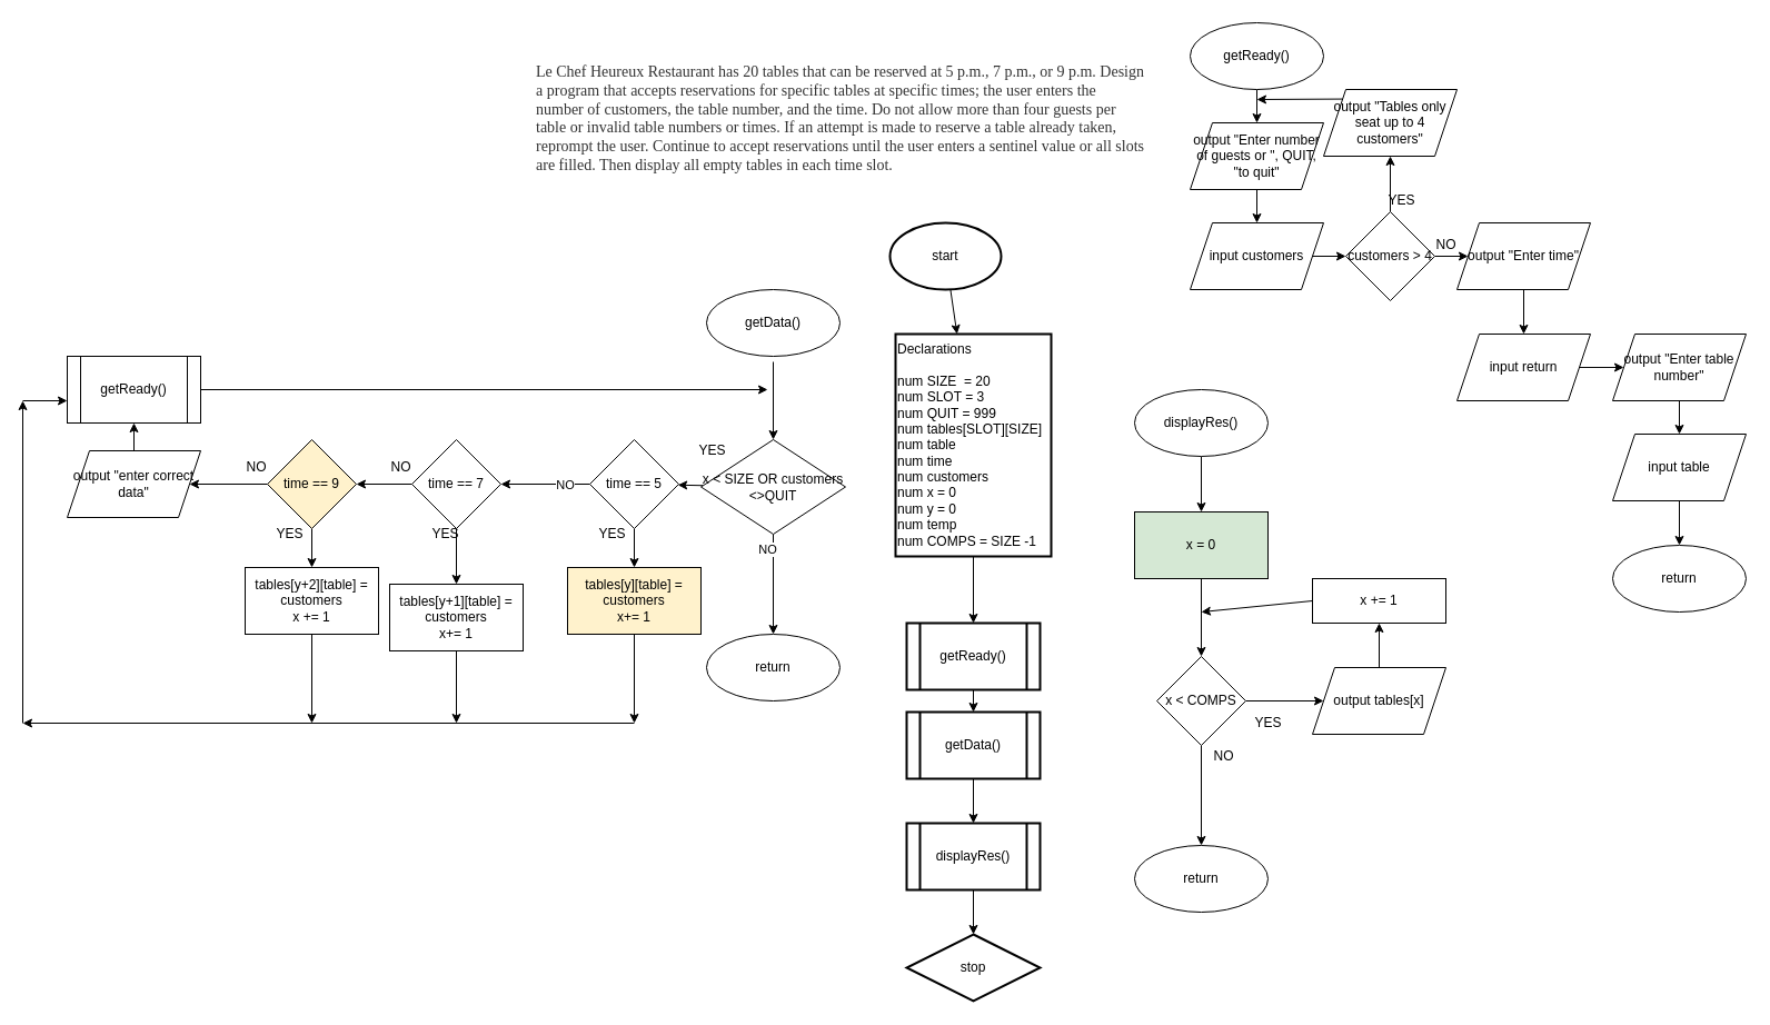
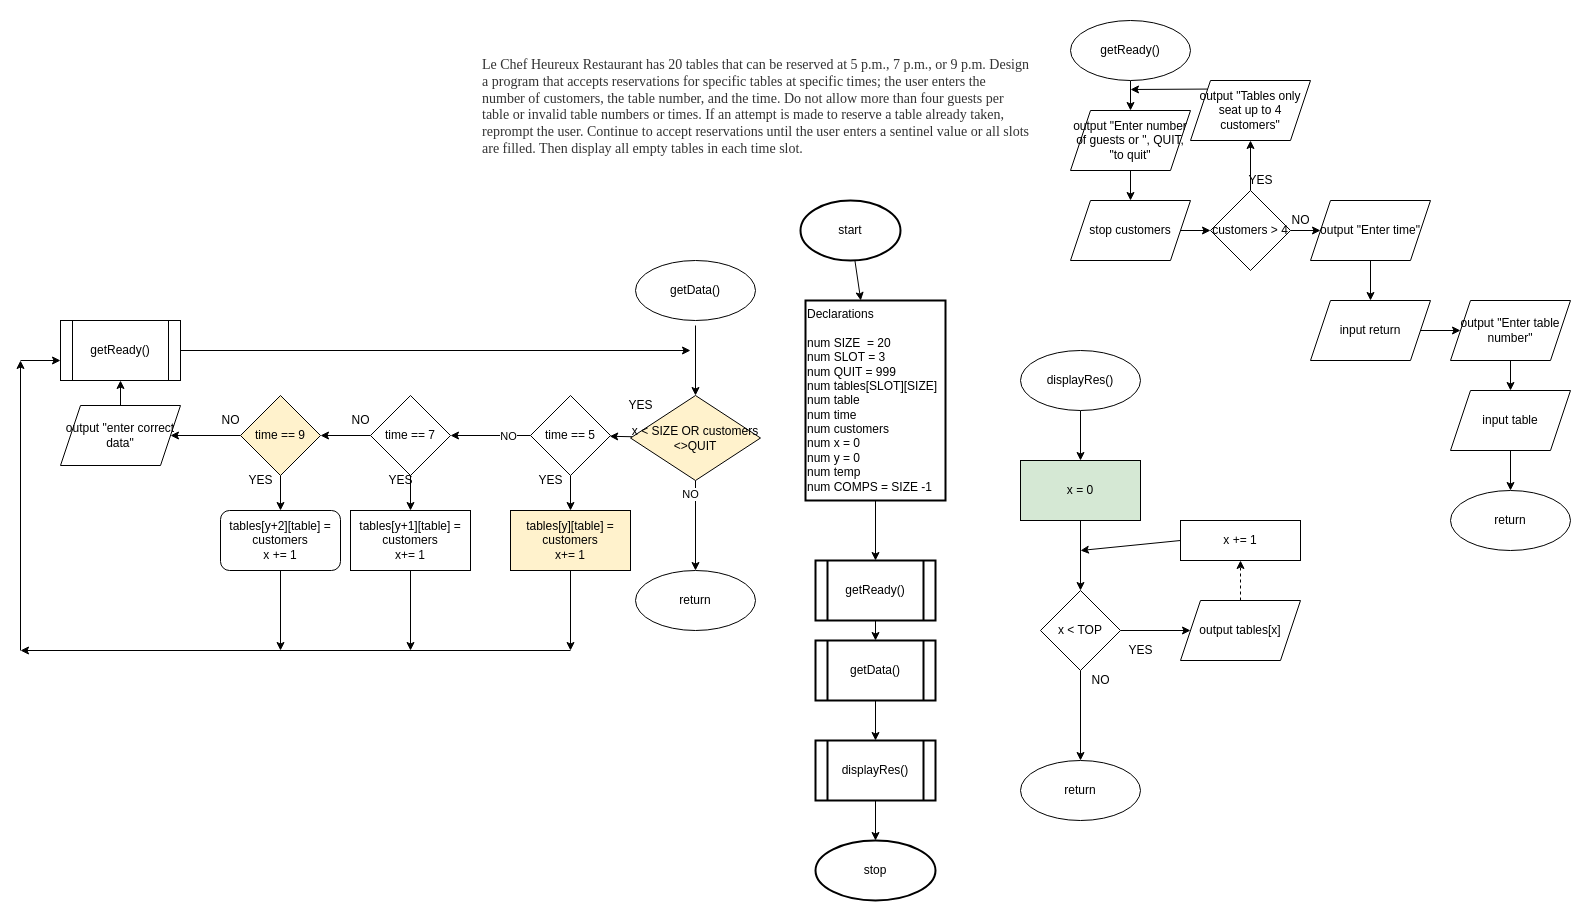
  <mxCell id="0" />
  <mxCell id="1" parent="0" />
  <mxCell id="2" value="&lt;span style=&quot;color: rgb(51, 51, 51); font-family: georgia, times, &amp;quot;times new roman&amp;quot;, serif; font-size: 14px; font-style: normal; font-weight: 400; letter-spacing: normal; text-indent: 0px; text-transform: none; word-spacing: 0px; background-color: rgb(255, 255, 255); display: inline; float: none;&quot;&gt;Le Chef Heureux Restaurant has 20 tables that can be reserved at 5 p.m., 7 p.m., or 9 p.m. Design a program that accepts reservations for specific tables at specific times; the user enters the number of customers, the table number, and the time. Do not allow more than four guests per table or invalid table numbers or times. If an attempt is made to reserve a table already taken, reprompt the user. Continue to accept reservations until the user enters a sentinel value or all slots are filled. Then display all empty tables in each time slot.&lt;/span&gt;" style="text;whiteSpace=wrap;html=1;" vertex="1" parent="1"><mxGeometry x="480" y="50" width="550" height="120" as="geometry" /></mxCell>
  <mxCell id="3" value="" style="edgeStyle=none;html=1;" edge="1" parent="1" source="4" target="6"><mxGeometry relative="1" as="geometry" /></mxCell>
  <mxCell id="4" value="start" style="strokeWidth=2;html=1;shape=mxgraph.flowchart.start_1;whiteSpace=wrap;" vertex="1" parent="1"><mxGeometry x="800" y="200" width="100" height="60" as="geometry" /></mxCell>
  <mxCell id="5" value="" style="edgeStyle=none;html=1;" edge="1" parent="1" source="6" target="8"><mxGeometry relative="1" as="geometry" /></mxCell>
  <mxCell id="6" value="Declarations&lt;br&gt;&lt;br&gt;num SIZE&amp;nbsp; = 20&lt;br&gt;num SLOT = 3&lt;br&gt;num QUIT = 999&lt;br&gt;num tables[SLOT][SIZE]&lt;br&gt;num table&lt;br&gt;num time&lt;br&gt;num customers&lt;br&gt;num x = 0&lt;br&gt;num y = 0&lt;br&gt;num temp&lt;br&gt;num COMPS = SIZE -1" style="whiteSpace=wrap;html=1;strokeWidth=2;align=left;" vertex="1" parent="1"><mxGeometry x="805" y="300" width="140" height="200" as="geometry" /></mxCell>
  <mxCell id="7" value="" style="edgeStyle=none;html=1;" edge="1" parent="1" source="8" target="53"><mxGeometry relative="1" as="geometry" /></mxCell>
  <mxCell id="8" value="getReady()" style="shape=process;whiteSpace=wrap;html=1;backgroundOutline=1;align=center;strokeWidth=2;" vertex="1" parent="1"><mxGeometry x="815" y="560" width="120" height="60" as="geometry" /></mxCell>
  <mxCell id="9" value="" style="edgeStyle=none;html=1;" edge="1" parent="1" source="10" target="11"><mxGeometry relative="1" as="geometry" /></mxCell>
  <mxCell id="10" value="displayRes()" style="shape=process;whiteSpace=wrap;html=1;backgroundOutline=1;align=center;strokeWidth=2;" vertex="1" parent="1"><mxGeometry x="815" y="740" width="120" height="60" as="geometry" /></mxCell>
- <mxCell id="11" value="stop" style="rhombus;whiteSpace=wrap;html=1;strokeWidth=2;" vertex="1" parent="1"><mxGeometry x="815" y="840" width="120" height="60" as="geometry" /></mxCell>
+ <mxCell id="11" value="stop" style="ellipse;whiteSpace=wrap;html=1;strokeWidth=2;" vertex="1" parent="1"><mxGeometry x="815" y="840" width="120" height="60" as="geometry" /></mxCell>
  <mxCell id="12" value="getData()" style="ellipse;whiteSpace=wrap;html=1;" vertex="1" parent="1"><mxGeometry x="635" y="260" width="120" height="60" as="geometry" /></mxCell>
  <mxCell id="13" value="" style="edgeStyle=none;html=1;" edge="1" parent="1" target="17"><mxGeometry relative="1" as="geometry"><mxPoint x="695" y="325" as="sourcePoint" /></mxGeometry></mxCell>
  <mxCell id="14" value="" style="edgeStyle=none;html=1;" edge="1" parent="1" source="17" target="18"><mxGeometry relative="1" as="geometry" /></mxCell>
  <mxCell id="15" value="NO" style="edgeLabel;html=1;align=center;verticalAlign=middle;resizable=0;points=[];" vertex="1" connectable="0" parent="14"><mxGeometry x="-0.711" y="-6" relative="1" as="geometry"><mxPoint as="offset" /></mxGeometry></mxCell>
  <mxCell id="16" value="" style="edgeStyle=none;html=1;" edge="1" parent="1" source="17" target="36"><mxGeometry relative="1" as="geometry" /></mxCell>
- <mxCell id="17" value="x &amp;lt; SIZE OR customers &amp;lt;&amp;gt;QUIT" style="rhombus;whiteSpace=wrap;html=1;" vertex="1" parent="1"><mxGeometry x="630" y="395" width="130" height="85" as="geometry" /></mxCell>
+ <mxCell id="17" value="x &amp;lt; SIZE OR customers &amp;lt;&amp;gt;QUIT" style="rhombus;whiteSpace=wrap;html=1;fillColor=#fff2cc;" vertex="1" parent="1"><mxGeometry x="630" y="395" width="130" height="85" as="geometry" /></mxCell>
  <mxCell id="18" value="return" style="ellipse;whiteSpace=wrap;html=1;" vertex="1" parent="1"><mxGeometry x="635" y="570" width="120" height="60" as="geometry" /></mxCell>
  <mxCell id="19" value="" style="edgeStyle=none;html=1;" edge="1" parent="1" source="20" target="22"><mxGeometry relative="1" as="geometry" /></mxCell>
  <mxCell id="20" value="displayRes()" style="ellipse;whiteSpace=wrap;html=1;" vertex="1" parent="1"><mxGeometry x="1020" y="350" width="120" height="60" as="geometry" /></mxCell>
  <mxCell id="21" value="" style="edgeStyle=none;html=1;" edge="1" parent="1" source="22" target="25"><mxGeometry relative="1" as="geometry" /></mxCell>
  <mxCell id="22" value="x = 0" style="whiteSpace=wrap;html=1;fillColor=#d5e8d4;" vertex="1" parent="1"><mxGeometry x="1020" y="460" width="120" height="60" as="geometry" /></mxCell>
  <mxCell id="23" value="" style="edgeStyle=none;html=1;" edge="1" parent="1" source="25" target="26"><mxGeometry relative="1" as="geometry" /></mxCell>
  <mxCell id="24" value="" style="edgeStyle=none;html=1;" edge="1" parent="1" source="25" target="29"><mxGeometry relative="1" as="geometry" /></mxCell>
- <mxCell id="25" value="x &amp;lt; COMPS" style="rhombus;whiteSpace=wrap;html=1;" vertex="1" parent="1"><mxGeometry x="1040" y="590" width="80" height="80" as="geometry" /></mxCell>
+ <mxCell id="25" value="x &amp;lt; TOP" style="rhombus;whiteSpace=wrap;html=1;" vertex="1" parent="1"><mxGeometry x="1040" y="590" width="80" height="80" as="geometry" /></mxCell>
  <mxCell id="26" value="return" style="ellipse;whiteSpace=wrap;html=1;" vertex="1" parent="1"><mxGeometry x="1020" y="760" width="120" height="60" as="geometry" /></mxCell>
  <mxCell id="27" value="NO" style="text;html=1;align=center;verticalAlign=middle;resizable=0;points=[];autosize=1;strokeColor=none;fillColor=none;" vertex="1" parent="1"><mxGeometry x="1085" y="670" width="30" height="20" as="geometry" /></mxCell>
- <mxCell id="28" value="" style="edgeStyle=none;html=1;" edge="1" parent="1" source="29" target="31"><mxGeometry relative="1" as="geometry" /></mxCell>
+ <mxCell id="28" value="" style="edgeStyle=none;html=1;dashed=1;" edge="1" parent="1" source="29" target="31"><mxGeometry relative="1" as="geometry" /></mxCell>
  <mxCell id="29" value="output tables[x]" style="shape=parallelogram;perimeter=parallelogramPerimeter;whiteSpace=wrap;html=1;fixedSize=1;" vertex="1" parent="1"><mxGeometry x="1180" y="600" width="120" height="60" as="geometry" /></mxCell>
  <mxCell id="30" style="edgeStyle=none;html=1;exitX=0;exitY=0.5;exitDx=0;exitDy=0;" edge="1" parent="1" source="31"><mxGeometry relative="1" as="geometry"><mxPoint x="1080" y="550" as="targetPoint" /></mxGeometry></mxCell>
  <mxCell id="31" value="x += 1" style="whiteSpace=wrap;html=1;" vertex="1" parent="1"><mxGeometry x="1180" y="520" width="120" height="40" as="geometry" /></mxCell>
  <mxCell id="32" value="YES" style="text;html=1;align=center;verticalAlign=middle;resizable=0;points=[];autosize=1;strokeColor=none;fillColor=none;" vertex="1" parent="1"><mxGeometry x="1120" y="640" width="40" height="20" as="geometry" /></mxCell>
  <mxCell id="33" value="" style="edgeStyle=none;html=1;" edge="1" parent="1" source="36" target="56"><mxGeometry relative="1" as="geometry" /></mxCell>
  <mxCell id="34" value="NO" style="edgeLabel;html=1;align=center;verticalAlign=middle;resizable=0;points=[];" vertex="1" connectable="0" parent="33"><mxGeometry x="-0.433" relative="1" as="geometry"><mxPoint as="offset" /></mxGeometry></mxCell>
  <mxCell id="35" value="" style="edgeStyle=none;html=1;" edge="1" parent="1" source="36" target="73"><mxGeometry relative="1" as="geometry" /></mxCell>
  <mxCell id="36" value="time == 5" style="rhombus;whiteSpace=wrap;html=1;" vertex="1" parent="1"><mxGeometry x="530" y="395" width="80" height="80" as="geometry" /></mxCell>
  <mxCell id="37" value="" style="edgeStyle=none;html=1;" edge="1" parent="1" source="38" target="40"><mxGeometry relative="1" as="geometry" /></mxCell>
  <mxCell id="38" value="getReady()" style="ellipse;whiteSpace=wrap;html=1;" vertex="1" parent="1"><mxGeometry x="1070" y="20" width="120" height="60" as="geometry" /></mxCell>
  <mxCell id="39" value="" style="edgeStyle=none;html=1;" edge="1" parent="1" source="40" target="42"><mxGeometry relative="1" as="geometry" /></mxCell>
  <mxCell id="40" value="output &quot;Enter number of guests or &quot;, QUIT, &quot;to quit&quot;" style="shape=parallelogram;perimeter=parallelogramPerimeter;whiteSpace=wrap;html=1;fixedSize=1;" vertex="1" parent="1"><mxGeometry x="1070" y="110" width="120" height="60" as="geometry" /></mxCell>
  <mxCell id="41" value="" style="edgeStyle=none;html=1;" edge="1" parent="1" source="42" target="67"><mxGeometry relative="1" as="geometry" /></mxCell>
- <mxCell id="42" value="input customers" style="shape=parallelogram;perimeter=parallelogramPerimeter;whiteSpace=wrap;html=1;fixedSize=1;" vertex="1" parent="1"><mxGeometry x="1070" y="200" width="120" height="60" as="geometry" /></mxCell>
+ <mxCell id="42" value="stop customers" style="shape=parallelogram;perimeter=parallelogramPerimeter;whiteSpace=wrap;html=1;fixedSize=1;" vertex="1" parent="1"><mxGeometry x="1070" y="200" width="120" height="60" as="geometry" /></mxCell>
  <mxCell id="43" value="" style="edgeStyle=none;html=1;" edge="1" parent="1" source="44" target="46"><mxGeometry relative="1" as="geometry" /></mxCell>
  <mxCell id="44" value="output &quot;Enter time&quot;" style="shape=parallelogram;perimeter=parallelogramPerimeter;whiteSpace=wrap;html=1;fixedSize=1;" vertex="1" parent="1"><mxGeometry x="1310" y="200" width="120" height="60" as="geometry" /></mxCell>
  <mxCell id="45" value="" style="edgeStyle=none;html=1;" edge="1" parent="1" source="46" target="48"><mxGeometry relative="1" as="geometry" /></mxCell>
  <mxCell id="46" value="input return" style="shape=parallelogram;perimeter=parallelogramPerimeter;whiteSpace=wrap;html=1;fixedSize=1;" vertex="1" parent="1"><mxGeometry x="1310" y="300" width="120" height="60" as="geometry" /></mxCell>
  <mxCell id="47" value="" style="edgeStyle=none;html=1;" edge="1" parent="1" source="48" target="50"><mxGeometry relative="1" as="geometry" /></mxCell>
  <mxCell id="48" value="output &quot;Enter table number&quot;" style="shape=parallelogram;perimeter=parallelogramPerimeter;whiteSpace=wrap;html=1;fixedSize=1;" vertex="1" parent="1"><mxGeometry x="1450" y="300" width="120" height="60" as="geometry" /></mxCell>
  <mxCell id="49" value="" style="edgeStyle=none;html=1;" edge="1" parent="1" source="50" target="51"><mxGeometry relative="1" as="geometry" /></mxCell>
  <mxCell id="50" value="input table" style="shape=parallelogram;perimeter=parallelogramPerimeter;whiteSpace=wrap;html=1;fixedSize=1;" vertex="1" parent="1"><mxGeometry x="1450" y="390" width="120" height="60" as="geometry" /></mxCell>
  <mxCell id="51" value="return" style="ellipse;whiteSpace=wrap;html=1;" vertex="1" parent="1"><mxGeometry x="1450" y="490" width="120" height="60" as="geometry" /></mxCell>
  <mxCell id="52" value="" style="edgeStyle=none;html=1;" edge="1" parent="1" source="53" target="10"><mxGeometry relative="1" as="geometry" /></mxCell>
  <mxCell id="53" value="getData()" style="shape=process;whiteSpace=wrap;html=1;backgroundOutline=1;align=center;strokeWidth=2;" vertex="1" parent="1"><mxGeometry x="815" y="640" width="120" height="60" as="geometry" /></mxCell>
  <mxCell id="54" value="" style="edgeStyle=none;html=1;" edge="1" parent="1" source="56" target="59"><mxGeometry relative="1" as="geometry" /></mxCell>
  <mxCell id="55" value="" style="edgeStyle=none;html=1;" edge="1" parent="1" source="56" target="76"><mxGeometry relative="1" as="geometry" /></mxCell>
  <mxCell id="56" value="time == 7" style="rhombus;whiteSpace=wrap;html=1;" vertex="1" parent="1"><mxGeometry x="370" y="395" width="80" height="80" as="geometry" /></mxCell>
  <mxCell id="57" value="" style="edgeStyle=none;html=1;" edge="1" parent="1" source="59" target="62"><mxGeometry relative="1" as="geometry" /></mxCell>
  <mxCell id="58" value="" style="edgeStyle=none;html=1;" edge="1" parent="1" source="59" target="78"><mxGeometry relative="1" as="geometry" /></mxCell>
  <mxCell id="59" value="time == 9" style="rhombus;whiteSpace=wrap;html=1;fillColor=#fff2cc;" vertex="1" parent="1"><mxGeometry x="240" y="395" width="80" height="80" as="geometry" /></mxCell>
  <mxCell id="60" value="YES" style="text;html=1;align=center;verticalAlign=middle;resizable=0;points=[];autosize=1;strokeColor=none;fillColor=none;" vertex="1" parent="1"><mxGeometry x="620" y="395" width="40" height="20" as="geometry" /></mxCell>
  <mxCell id="61" value="" style="edgeStyle=none;html=1;" edge="1" parent="1" source="62" target="64"><mxGeometry relative="1" as="geometry" /></mxCell>
  <mxCell id="62" value="output &quot;enter correct data&quot;" style="shape=parallelogram;perimeter=parallelogramPerimeter;whiteSpace=wrap;html=1;fixedSize=1;" vertex="1" parent="1"><mxGeometry x="60" y="405" width="120" height="60" as="geometry" /></mxCell>
  <mxCell id="63" style="edgeStyle=none;html=1;exitX=1;exitY=0.5;exitDx=0;exitDy=0;" edge="1" parent="1" source="64"><mxGeometry relative="1" as="geometry"><mxPoint x="690" y="350" as="targetPoint" /></mxGeometry></mxCell>
  <mxCell id="64" value="getReady()" style="shape=process;whiteSpace=wrap;html=1;backgroundOutline=1;" vertex="1" parent="1"><mxGeometry x="60" y="320" width="120" height="60" as="geometry" /></mxCell>
  <mxCell id="65" style="edgeStyle=none;html=1;exitX=1;exitY=0.5;exitDx=0;exitDy=0;entryX=0;entryY=0.5;entryDx=0;entryDy=0;" edge="1" parent="1" source="67" target="44"><mxGeometry relative="1" as="geometry" /></mxCell>
  <mxCell id="66" value="" style="edgeStyle=none;html=1;" edge="1" parent="1" source="67" target="69"><mxGeometry relative="1" as="geometry" /></mxCell>
  <mxCell id="67" value="customers &amp;gt; 4" style="rhombus;whiteSpace=wrap;html=1;" vertex="1" parent="1"><mxGeometry x="1210" y="190" width="80" height="80" as="geometry" /></mxCell>
  <mxCell id="68" style="edgeStyle=none;html=1;exitX=0;exitY=0;exitDx=0;exitDy=0;" edge="1" parent="1" source="69"><mxGeometry relative="1" as="geometry"><mxPoint x="1130" y="89" as="targetPoint" /></mxGeometry></mxCell>
  <mxCell id="69" value="output &quot;Tables only seat up to 4 customers&quot;" style="shape=parallelogram;perimeter=parallelogramPerimeter;whiteSpace=wrap;html=1;fixedSize=1;" vertex="1" parent="1"><mxGeometry x="1190" y="80" width="120" height="60" as="geometry" /></mxCell>
  <mxCell id="70" value="YES" style="text;html=1;align=center;verticalAlign=middle;resizable=0;points=[];autosize=1;strokeColor=none;fillColor=none;" vertex="1" parent="1"><mxGeometry x="1240" y="170" width="40" height="20" as="geometry" /></mxCell>
  <mxCell id="71" value="NO" style="text;html=1;align=center;verticalAlign=middle;resizable=0;points=[];autosize=1;strokeColor=none;fillColor=none;" vertex="1" parent="1"><mxGeometry x="1285" y="210" width="30" height="20" as="geometry" /></mxCell>
  <mxCell id="72" style="edgeStyle=none;html=1;exitX=0.5;exitY=1;exitDx=0;exitDy=0;" edge="1" parent="1" source="73"><mxGeometry relative="1" as="geometry"><mxPoint x="570" y="650" as="targetPoint" /></mxGeometry></mxCell>
  <mxCell id="73" value="tables[y][table] = customers&lt;br&gt;x+= 1" style="whiteSpace=wrap;html=1;fillColor=#fff2cc;" vertex="1" parent="1"><mxGeometry x="510" y="510" width="120" height="60" as="geometry" /></mxCell>
  <mxCell id="74" value="YES" style="text;html=1;align=center;verticalAlign=middle;resizable=0;points=[];autosize=1;strokeColor=none;fillColor=none;" vertex="1" parent="1"><mxGeometry x="530" y="470" width="40" height="20" as="geometry" /></mxCell>
  <mxCell id="75" style="edgeStyle=none;html=1;exitX=0.5;exitY=1;exitDx=0;exitDy=0;" edge="1" parent="1" source="76"><mxGeometry relative="1" as="geometry"><mxPoint x="410" y="650" as="targetPoint" /></mxGeometry></mxCell>
- <mxCell id="76" value="tables[y+1][table] = customers&lt;br&gt;x+= 1" style="whiteSpace=wrap;html=1;" vertex="1" parent="1"><mxGeometry x="350" y="525" width="120" height="60" as="geometry" /></mxCell>
+ <mxCell id="76" value="tables[y+1][table] = customers&lt;br&gt;x+= 1" style="whiteSpace=wrap;html=1;" vertex="1" parent="1"><mxGeometry x="350" y="510" width="120" height="60" as="geometry" /></mxCell>
  <mxCell id="77" style="edgeStyle=none;html=1;exitX=0.5;exitY=1;exitDx=0;exitDy=0;" edge="1" parent="1" source="78"><mxGeometry relative="1" as="geometry"><mxPoint x="280" y="650" as="targetPoint" /></mxGeometry></mxCell>
- <mxCell id="78" value="tables[y+2][table] = customers&lt;br&gt;x += 1" style="whiteSpace=wrap;html=1;" vertex="1" parent="1"><mxGeometry x="220" y="510" width="120" height="60" as="geometry" /></mxCell>
+ <mxCell id="78" value="tables[y+2][table] = customers&lt;br&gt;x += 1" style="whiteSpace=wrap;html=1;rounded=1;" vertex="1" parent="1"><mxGeometry x="220" y="510" width="120" height="60" as="geometry" /></mxCell>
  <mxCell id="79" value="YES" style="text;html=1;align=center;verticalAlign=middle;resizable=0;points=[];autosize=1;strokeColor=none;fillColor=none;" vertex="1" parent="1"><mxGeometry x="380" y="470" width="40" height="20" as="geometry" /></mxCell>
  <mxCell id="80" value="YES" style="text;html=1;align=center;verticalAlign=middle;resizable=0;points=[];autosize=1;strokeColor=none;fillColor=none;" vertex="1" parent="1"><mxGeometry x="240" y="470" width="40" height="20" as="geometry" /></mxCell>
  <mxCell id="81" value="NO" style="text;html=1;align=center;verticalAlign=middle;resizable=0;points=[];autosize=1;strokeColor=none;fillColor=none;" vertex="1" parent="1"><mxGeometry x="345" y="410" width="30" height="20" as="geometry" /></mxCell>
  <mxCell id="82" value="NO" style="text;html=1;align=center;verticalAlign=middle;resizable=0;points=[];autosize=1;strokeColor=none;fillColor=none;" vertex="1" parent="1"><mxGeometry x="215" y="410" width="30" height="20" as="geometry" /></mxCell>
  <mxCell id="83" value="" style="endArrow=classic;html=1;" edge="1" parent="1"><mxGeometry width="50" height="50" relative="1" as="geometry"><mxPoint x="570" y="650" as="sourcePoint" /><mxPoint x="20" y="650" as="targetPoint" /></mxGeometry></mxCell>
  <mxCell id="84" value="" style="endArrow=classic;html=1;" edge="1" parent="1"><mxGeometry width="50" height="50" relative="1" as="geometry"><mxPoint x="20" y="650" as="sourcePoint" /><mxPoint x="20" y="360" as="targetPoint" /></mxGeometry></mxCell>
  <mxCell id="85" value="" style="endArrow=classic;html=1;" edge="1" parent="1"><mxGeometry width="50" height="50" relative="1" as="geometry"><mxPoint x="20" y="360" as="sourcePoint" /><mxPoint x="60" y="360" as="targetPoint" /></mxGeometry></mxCell>
